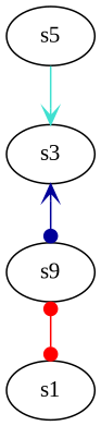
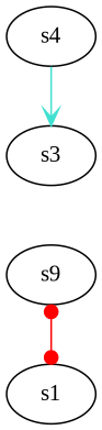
  digraph {
    fontname="Liberation Serif"
    node [fontname="Liberation Serif"]
    edge [arrowhead=dot dir=both fontname="Liberation Serif"]
-   s5
+   s5 [label=s4]
    s3
    n3 [label=s9]
    s1
    s5 -> s3 [arrowhead=vee arrowtail=none color="#40e0d0"]
-   s3 -> n3 [arrowtail=vee color="#000099"]
    n3 -> s1 [arrowtail=dot color=red]
  }
